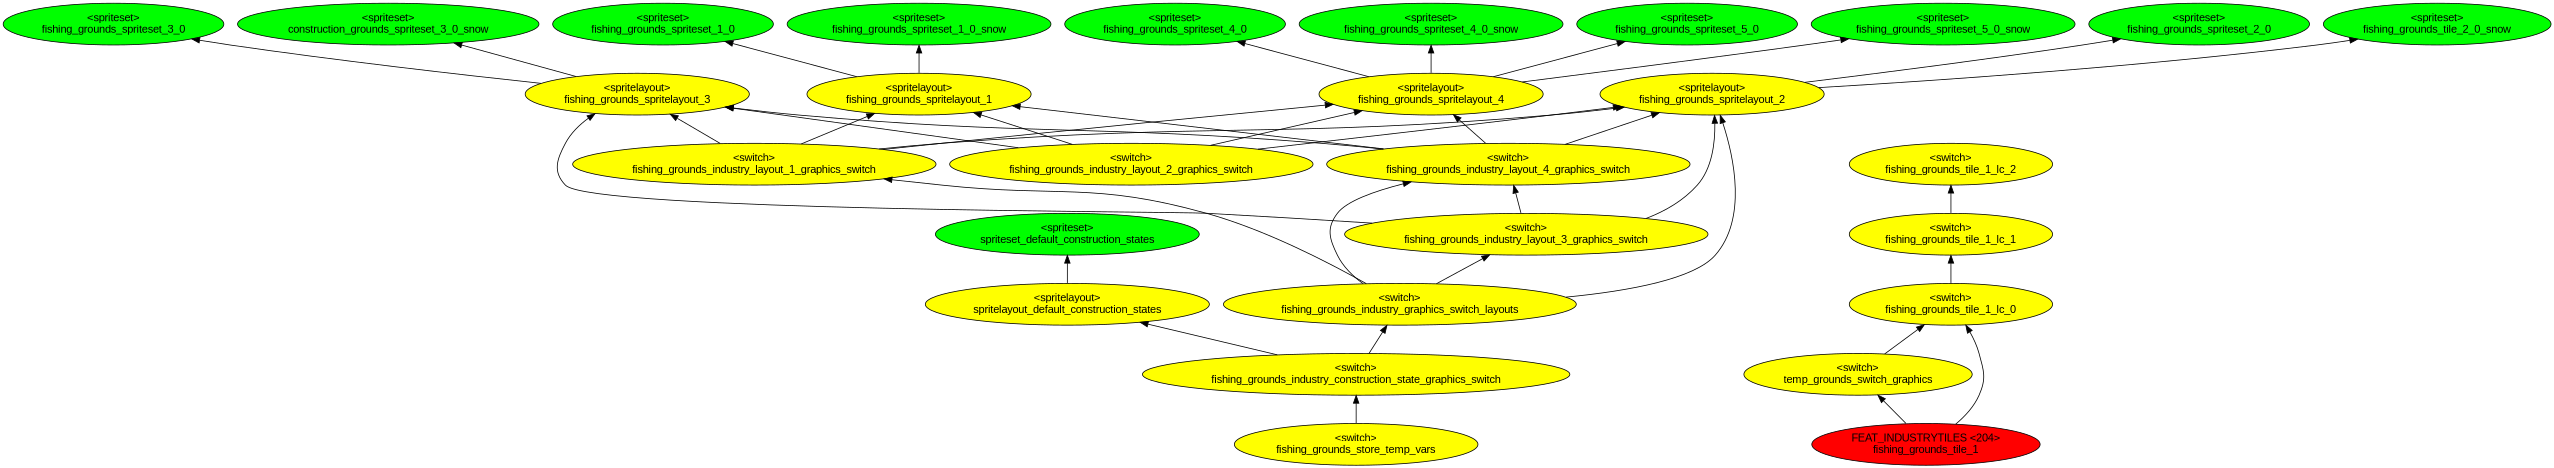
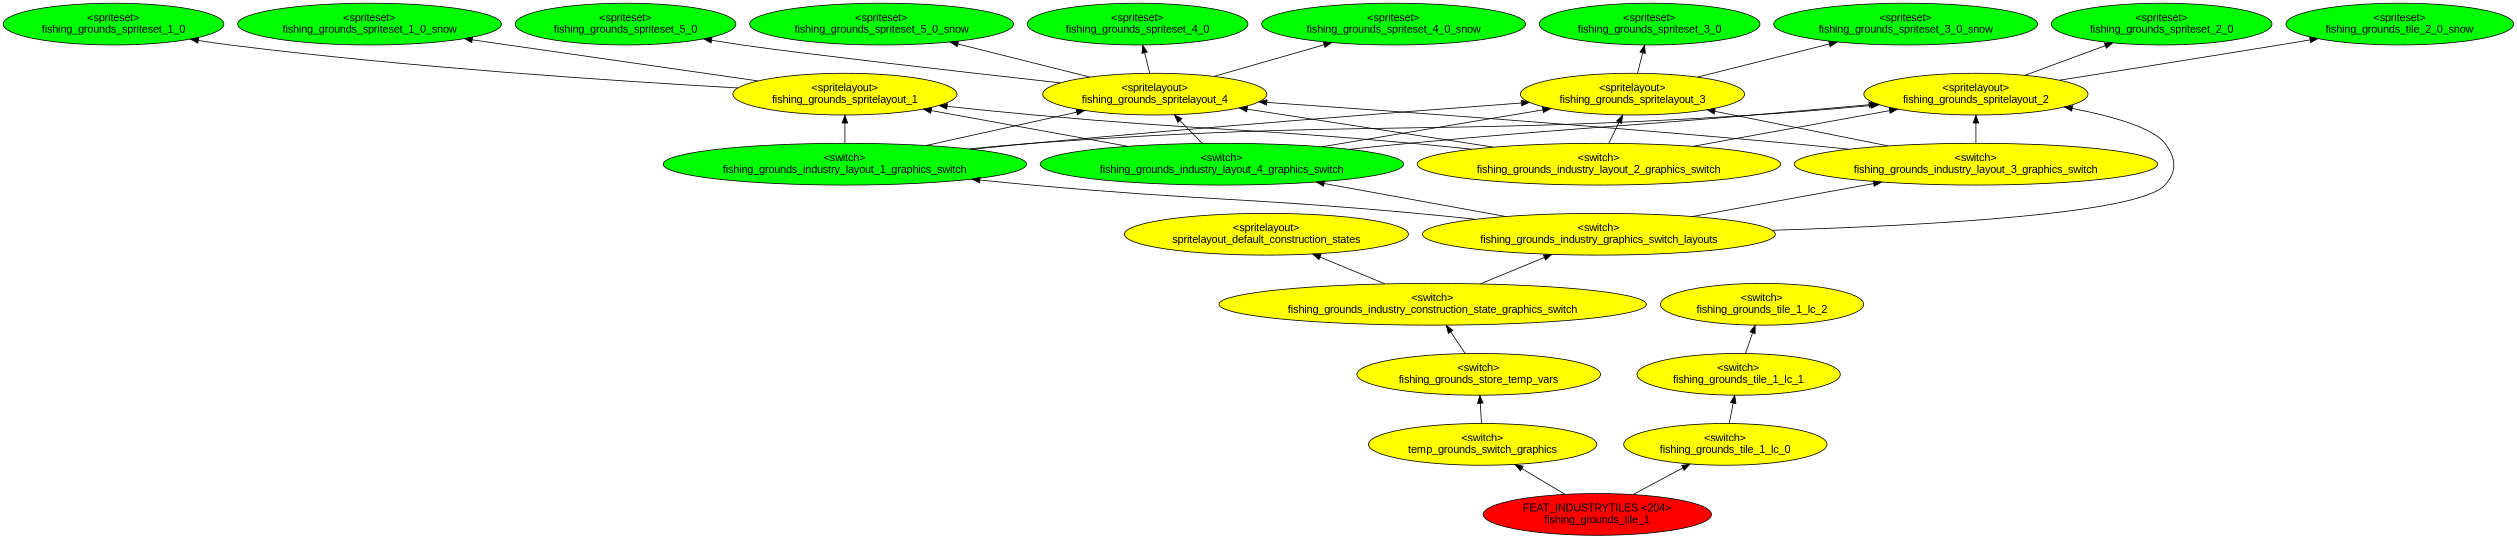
  digraph {
    fontname="Liberation Sans"
    rankdir=BT
    node [fillcolor=yellow fontname="Liberation Sans" style=filled]
    edge [fontname="Liberation Sans"]
-   n1 [fillcolor=green label="<spriteset>\nspriteset_default_construction_states"]
    n2 [label="<spritelayout>\nspritelayout_default_construction_states"]
    n3 [fillcolor=green label="<spriteset>\nfishing_grounds_spriteset_1_0"]
    n4 [fillcolor=green label="<spriteset>\nfishing_grounds_spriteset_1_0_snow"]
    n5 [fillcolor=green label="<spriteset>\nfishing_grounds_spriteset_2_0"]
    n6 [fillcolor=green label="<spriteset>\nfishing_grounds_tile_2_0_snow"]
    n7 [fillcolor=green label="<spriteset>\nfishing_grounds_spriteset_3_0"]
-   n8 [fillcolor=green label="<spriteset>\nconstruction_grounds_spriteset_3_0_snow"]
+   n8 [fillcolor=green label="<spriteset>\nfishing_grounds_spriteset_3_0_snow"]
    n9 [fillcolor=green label="<spriteset>\nfishing_grounds_spriteset_4_0"]
    n10 [fillcolor=green label="<spriteset>\nfishing_grounds_spriteset_4_0_snow"]
    n11 [fillcolor=green label="<spriteset>\nfishing_grounds_spriteset_5_0"]
    n12 [fillcolor=green label="<spriteset>\nfishing_grounds_spriteset_5_0_snow"]
    n13 [label="<spritelayout>\nfishing_grounds_spritelayout_1"]
    n14 [label="<spritelayout>\nfishing_grounds_spritelayout_2"]
    n15 [label="<spritelayout>\nfishing_grounds_spritelayout_3"]
    n16 [label="<spritelayout>\nfishing_grounds_spritelayout_4"]
-   n17 [label="<switch>\nfishing_grounds_industry_layout_1_graphics_switch"]
+   n17 [fillcolor=green label="<switch>\nfishing_grounds_industry_layout_1_graphics_switch"]
    n18 [label="<switch>\nfishing_grounds_industry_layout_2_graphics_switch"]
    n19 [label="<switch>\nfishing_grounds_industry_layout_3_graphics_switch"]
-   n20 [label="<switch>\nfishing_grounds_industry_layout_4_graphics_switch"]
+   n20 [fillcolor=green label="<switch>\nfishing_grounds_industry_layout_4_graphics_switch"]
    n21 [label="<switch>\nfishing_grounds_industry_graphics_switch_layouts"]
    n22 [label="<switch>\nfishing_grounds_industry_construction_state_graphics_switch"]
    n23 [label="<switch>\nfishing_grounds_store_temp_vars"]
    n24 [label="<switch>\ntemp_grounds_switch_graphics"]
    n25 [label="<switch>\nfishing_grounds_tile_1_lc_2"]
    n26 [label="<switch>\nfishing_grounds_tile_1_lc_1"]
    n27 [label="<switch>\nfishing_grounds_tile_1_lc_0"]
    n28 [fillcolor=red label="FEAT_INDUSTRYTILES <204>\nfishing_grounds_tile_1"]
-   n2 -> n1
    n13 -> n3
    n13 -> n4
    n14 -> n5
    n14 -> n6
    n15 -> n7
    n15 -> n8
    n16 -> n9
    n16 -> n10
    n16 -> n11
    n16 -> n12
    n17 -> n13
    n17 -> n14
    n17 -> n15
    n17 -> n16
    n18 -> n13
    n18 -> n14
    n18 -> n15
    n18 -> n16
    n19 -> n14
    n19 -> n15
-   n19 -> n20
+   n19 -> n16
    n20 -> n13
    n20 -> n14
    n20 -> n15
    n20 -> n16
    n21 -> n14
    n21 -> n17
    n21 -> n19
    n21 -> n20
    n22 -> n2
    n22 -> n21
    n23 -> n22
-   n24 -> n27
+   n24 -> n23
    n26 -> n25
    n27 -> n26
    n28 -> n24
    n28 -> n27
  }
